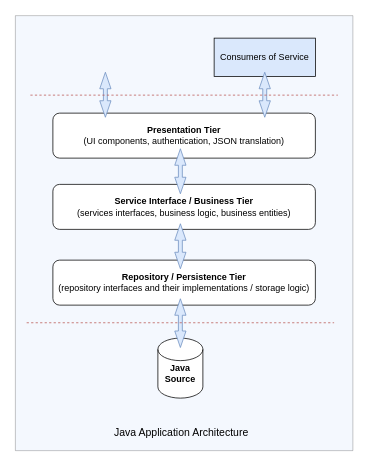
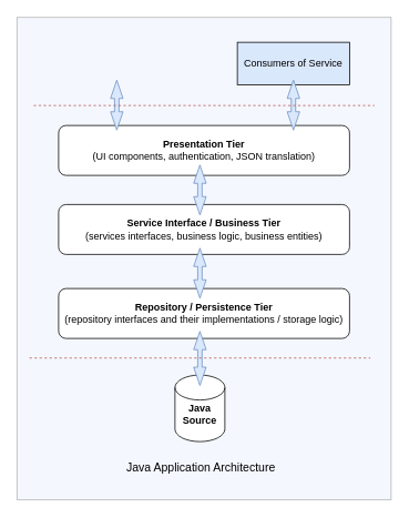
  <mxCell id="0" />
  <mxCell id="1" parent="0" />
  <mxCell id="2" value="" style="verticalLabelPosition=bottom;verticalAlign=top;html=1;shape=mxgraph.basic.rect;fillColor2=none;strokeWidth=1;size=20;indent=5;fontSize=14;fillColor=#DAE8FC;opacity=30;" vertex="1" parent="1"><mxGeometry x="20" y="20" width="450" height="580" as="geometry" /></mxCell>
  <mxCell id="3" value="&lt;b&gt;&lt;br&gt;Java&lt;br&gt;Source&lt;/b&gt;" style="shape=cylinder2;whiteSpace=wrap;html=1;boundedLbl=1;backgroundOutline=1;size=15;" vertex="1" parent="1"><mxGeometry x="210" y="450" width="60" height="80" as="geometry" /></mxCell>
  <mxCell id="4" value="&lt;b&gt;Repository / Persistence&amp;nbsp;&lt;/b&gt;&lt;b&gt;Tier&lt;/b&gt;&lt;br&gt;(repository interfaces and their implementations / storage logic)" style="rounded=1;whiteSpace=wrap;html=1;align=center;" vertex="1" parent="1"><mxGeometry x="70" y="346" width="350" height="60" as="geometry" /></mxCell>
  <mxCell id="5" value="&lt;b&gt;Service Interface / Business Tier&lt;/b&gt;&lt;br&gt;(services interfaces, business logic, business entities)" style="rounded=1;whiteSpace=wrap;html=1;" vertex="1" parent="1"><mxGeometry x="70" y="245" width="350" height="60" as="geometry" /></mxCell>
  <mxCell id="6" value="&lt;b&gt;Presentation Tier&lt;/b&gt;&lt;br&gt;(UI components, authentication, JSON translation)" style="rounded=1;whiteSpace=wrap;html=1;" vertex="1" parent="1"><mxGeometry x="70" y="150" width="350" height="60" as="geometry" /></mxCell>
  <mxCell id="7" value="Consumers of Service" style="rounded=0;whiteSpace=wrap;html=1;fillColor=#dae8fc;" vertex="1" parent="1"><mxGeometry x="285" y="50" width="135" height="51" as="geometry" /></mxCell>
  <mxCell id="8" value="" style="html=1;shadow=0;dashed=0;align=center;verticalAlign=middle;shape=mxgraph.arrows2.twoWayArrow;dy=0.65;dx=22;rotation=90;fillColor=#dae8fc;strokeColor=#6c8ebf;" vertex="1" parent="1"><mxGeometry x="207.5" y="422.5" width="65" height="15" as="geometry" /></mxCell>
  <mxCell id="9" value="" style="html=1;shadow=0;dashed=0;align=center;verticalAlign=middle;shape=mxgraph.arrows2.twoWayArrow;dy=0.65;dx=22;rotation=90;fillColor=#dae8fc;strokeColor=#6c8ebf;" vertex="1" parent="1"><mxGeometry x="210" y="320" width="60" height="15" as="geometry" /></mxCell>
  <mxCell id="10" value="" style="html=1;shadow=0;dashed=0;align=center;verticalAlign=middle;shape=mxgraph.arrows2.twoWayArrow;dy=0.65;dx=22;rotation=90;fillColor=#dae8fc;strokeColor=#6c8ebf;" vertex="1" parent="1"><mxGeometry x="210" y="220" width="60" height="15" as="geometry" /></mxCell>
  <mxCell id="11" value="" style="html=1;shadow=0;dashed=0;align=center;verticalAlign=middle;shape=mxgraph.arrows2.twoWayArrow;dy=0.65;dx=22;rotation=90;fillColor=#dae8fc;strokeColor=#6c8ebf;" vertex="1" parent="1"><mxGeometry x="322.5" y="118" width="60" height="15" as="geometry" /></mxCell>
  <mxCell id="12" value="" style="html=1;shadow=0;dashed=0;align=center;verticalAlign=middle;shape=mxgraph.arrows2.twoWayArrow;dy=0.65;dx=22;rotation=90;fillColor=#dae8fc;strokeColor=#6c8ebf;" vertex="1" parent="1"><mxGeometry x="110" y="118" width="60" height="15" as="geometry" /></mxCell>
  <mxCell id="13" value="" style="endArrow=none;dashed=1;html=1;fillColor=#f8cecc;strokeColor=#b85450;" edge="1" parent="1"><mxGeometry width="50" height="50" relative="1" as="geometry"><mxPoint x="40" y="126" as="sourcePoint" /><mxPoint x="450" y="126" as="targetPoint" /></mxGeometry></mxCell>
  <mxCell id="14" value="" style="endArrow=none;dashed=1;html=1;fillColor=#f8cecc;strokeColor=#b85450;" edge="1" parent="1"><mxGeometry width="50" height="50" relative="1" as="geometry"><mxPoint x="35" y="429.5" as="sourcePoint" /><mxPoint x="445" y="429.5" as="targetPoint" /></mxGeometry></mxCell>
- <mxCell id="15" value="Java Application Architecture" style="text;html=1;align=center;verticalAlign=middle;resizable=0;points=[];autosize=1;fontSize=14;" vertex="1" parent="1"><mxGeometry x="145.5" y="566" width="190" height="20" as="geometry" /></mxCell>
+ <mxCell id="15" value="Java Application Architecture" style="text;html=1;align=center;verticalAlign=middle;resizable=0;points=[];autosize=1;fontSize=14;" vertex="1" parent="1"><mxGeometry x="145.5" y="551" width="190" height="20" as="geometry" /></mxCell>
